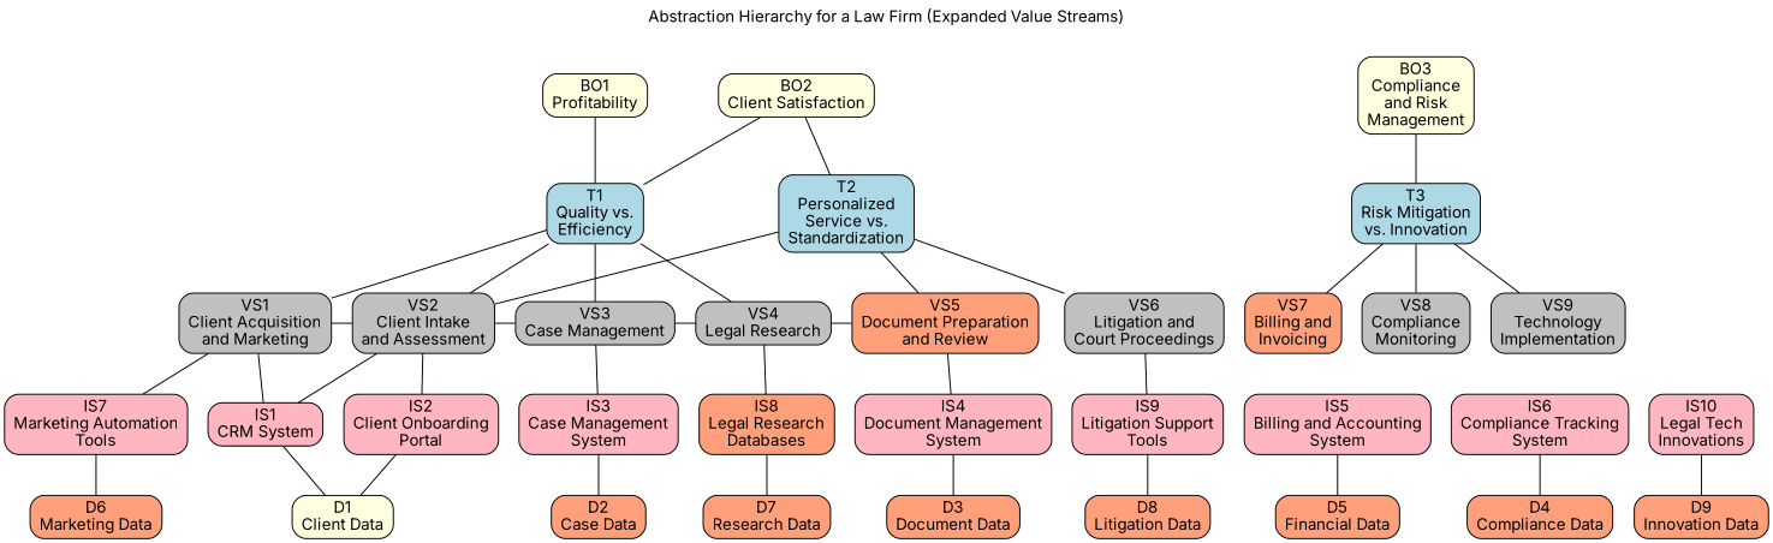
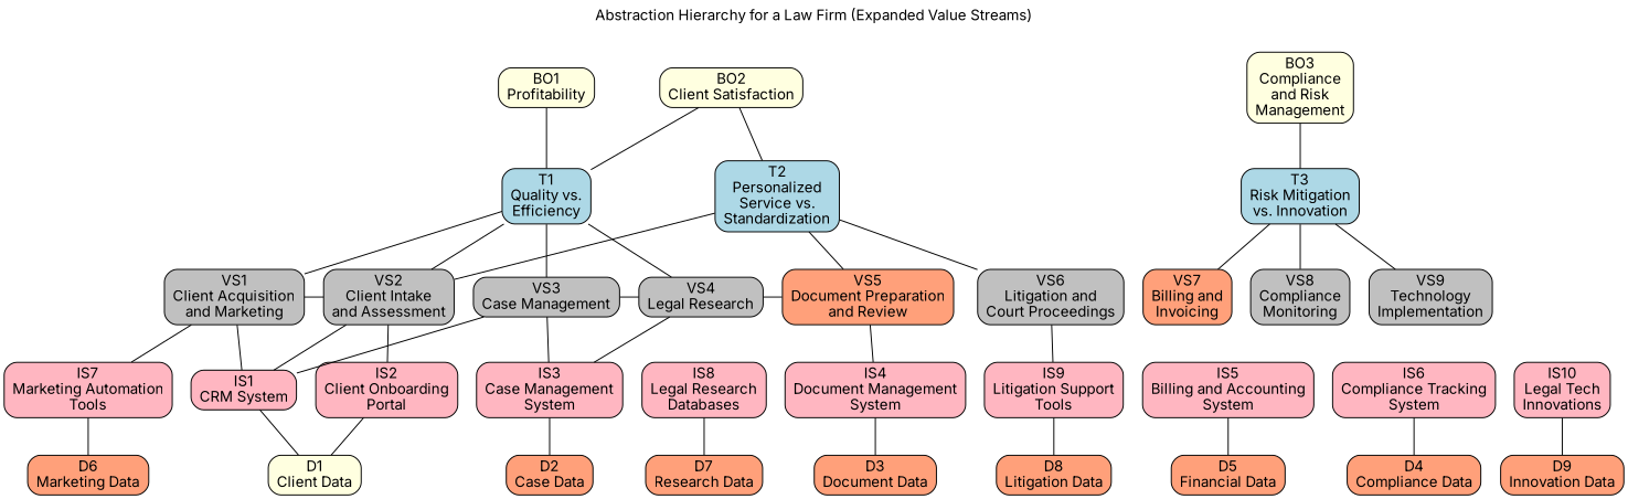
  graph {
    fontname=Inter
    label="Abstraction Hierarchy for a Law Firm (Expanded Value Streams)"
    labelloc=t
    rankdir=TB
    splines=false
    node [fillcolor=lightsalmon fontname=Inter shape=box style="rounded, filled"]
    edge [fontname=Inter fontsize=9]
    "T1\nQuality vs.\nEfficiency" [fillcolor=lightblue]
    "T2\nPersonalized\nService vs.\nStandardization" [fillcolor=lightblue]
    "T3\nRisk Mitigation\nvs. Innovation" [fillcolor=lightblue]
    "BO1\nProfitability" [fillcolor=lightyellow]
    "BO2\nClient Satisfaction" [fillcolor=lightyellow]
    "BO3\nCompliance\nand Risk\nManagement" [fillcolor=lightyellow]
    "VS1\nClient Acquisition\nand Marketing" [fillcolor=gray]
    "VS2\nClient Intake\nand Assessment" [fillcolor=gray]
    "VS3\nCase Management" [fillcolor=gray]
    "VS4\nLegal Research" [fillcolor=gray]
    "VS5\nDocument Preparation\nand Review"
    "VS6\nLitigation and\nCourt Proceedings" [fillcolor=gray]
    "VS7\nBilling and\nInvoicing"
    "VS8\nCompliance\nMonitoring" [fillcolor=gray]
    "VS9\nTechnology\nImplementation" [fillcolor=gray]
    "IS1\nCRM System" [fillcolor=lightpink]
    "IS2\nClient Onboarding\nPortal" [fillcolor=lightpink]
    "IS3\nCase Management\nSystem" [fillcolor=lightpink]
    "IS4\nDocument Management\nSystem" [fillcolor=lightpink]
    "IS5\nBilling and Accounting\nSystem" [fillcolor=lightpink]
    "IS6\nCompliance Tracking\nSystem" [fillcolor=lightpink]
    "IS7\nMarketing Automation\nTools" [fillcolor=lightpink]
-   "IS8\nLegal Research\nDatabases"
+   "IS8\nLegal Research\nDatabases" [fillcolor=lightpink]
    "IS9\nLitigation Support\nTools" [fillcolor=lightpink]
    "IS10\nLegal Tech\nInnovations" [fillcolor=lightpink]
    "D1\nClient Data" [fillcolor=lightyellow]
    "D2\nCase Data"
    "D3\nDocument Data"
    "D4\nCompliance Data"
    "D5\nFinancial Data"
    "D6\nMarketing Data"
    "D7\nResearch Data"
    "D8\nLitigation Data"
    "D9\nInnovation Data"
    subgraph sub_1 {
      rank=same
      "T1\nQuality vs.\nEfficiency"
      "T2\nPersonalized\nService vs.\nStandardization"
      "T3\nRisk Mitigation\nvs. Innovation"
    }
    subgraph sub_2 {
      rank=same
      "BO1\nProfitability"
      "BO2\nClient Satisfaction"
      "BO3\nCompliance\nand Risk\nManagement"
    }
    subgraph sub_3 {
      rank=same
      "VS1\nClient Acquisition\nand Marketing"
      "VS2\nClient Intake\nand Assessment"
      "VS3\nCase Management"
      "VS4\nLegal Research"
      "VS5\nDocument Preparation\nand Review"
      "VS6\nLitigation and\nCourt Proceedings"
      "VS7\nBilling and\nInvoicing"
      "VS8\nCompliance\nMonitoring"
      "VS9\nTechnology\nImplementation"
    }
    subgraph sub_4 {
      rank=same
      "IS1\nCRM System"
      "IS2\nClient Onboarding\nPortal"
      "IS3\nCase Management\nSystem"
      "IS4\nDocument Management\nSystem"
      "IS5\nBilling and Accounting\nSystem"
      "IS6\nCompliance Tracking\nSystem"
      "IS7\nMarketing Automation\nTools"
      "IS8\nLegal Research\nDatabases"
      "IS9\nLitigation Support\nTools"
      "IS10\nLegal Tech\nInnovations"
    }
    subgraph sub_5 {
      rank=same
      "D1\nClient Data"
      "D2\nCase Data"
      "D3\nDocument Data"
      "D4\nCompliance Data"
      "D5\nFinancial Data"
      "D6\nMarketing Data"
      "D7\nResearch Data"
      "D8\nLitigation Data"
      "D9\nInnovation Data"
    }
    "T1\nQuality vs.\nEfficiency" -- "VS1\nClient Acquisition\nand Marketing"
    "T1\nQuality vs.\nEfficiency" -- "VS2\nClient Intake\nand Assessment"
    "T1\nQuality vs.\nEfficiency" -- "VS3\nCase Management"
    "T1\nQuality vs.\nEfficiency" -- "VS4\nLegal Research"
    "T2\nPersonalized\nService vs.\nStandardization" -- "VS2\nClient Intake\nand Assessment"
    "T2\nPersonalized\nService vs.\nStandardization" -- "VS5\nDocument Preparation\nand Review"
    "T2\nPersonalized\nService vs.\nStandardization" -- "VS6\nLitigation and\nCourt Proceedings"
    "T3\nRisk Mitigation\nvs. Innovation" -- "VS7\nBilling and\nInvoicing"
    "T3\nRisk Mitigation\nvs. Innovation" -- "VS8\nCompliance\nMonitoring"
    "T3\nRisk Mitigation\nvs. Innovation" -- "VS9\nTechnology\nImplementation"
    "BO1\nProfitability" -- "T1\nQuality vs.\nEfficiency"
    "BO2\nClient Satisfaction" -- "T1\nQuality vs.\nEfficiency"
    "BO2\nClient Satisfaction" -- "T2\nPersonalized\nService vs.\nStandardization"
    "BO3\nCompliance\nand Risk\nManagement" -- "T3\nRisk Mitigation\nvs. Innovation"
    "VS1\nClient Acquisition\nand Marketing" -- "VS2\nClient Intake\nand Assessment"
    "VS1\nClient Acquisition\nand Marketing" -- "IS1\nCRM System"
    "VS1\nClient Acquisition\nand Marketing" -- "IS7\nMarketing Automation\nTools"
-   "VS2\nClient Intake\nand Assessment" -- "VS3\nCase Management"
+   "IS1\nCRM System" -- "VS3\nCase Management"
    "VS2\nClient Intake\nand Assessment" -- "IS1\nCRM System"
    "VS2\nClient Intake\nand Assessment" -- "IS2\nClient Onboarding\nPortal"
    "VS3\nCase Management" -- "VS4\nLegal Research"
    "VS3\nCase Management" -- "IS3\nCase Management\nSystem"
    "VS4\nLegal Research" -- "VS5\nDocument Preparation\nand Review"
-   "VS4\nLegal Research" -- "IS8\nLegal Research\nDatabases"
+   "VS4\nLegal Research" -- "IS3\nCase Management\nSystem"
    "VS5\nDocument Preparation\nand Review" -- "IS4\nDocument Management\nSystem"
    "VS6\nLitigation and\nCourt Proceedings" -- "IS9\nLitigation Support\nTools"
    "IS1\nCRM System" -- "D1\nClient Data"
    "IS2\nClient Onboarding\nPortal" -- "D1\nClient Data"
    "IS3\nCase Management\nSystem" -- "D2\nCase Data"
    "IS4\nDocument Management\nSystem" -- "D3\nDocument Data"
    "IS5\nBilling and Accounting\nSystem" -- "D5\nFinancial Data"
    "IS6\nCompliance Tracking\nSystem" -- "D4\nCompliance Data"
    "IS7\nMarketing Automation\nTools" -- "D6\nMarketing Data"
    "IS8\nLegal Research\nDatabases" -- "D7\nResearch Data"
    "IS9\nLitigation Support\nTools" -- "D8\nLitigation Data"
    "IS10\nLegal Tech\nInnovations" -- "D9\nInnovation Data"
  }
